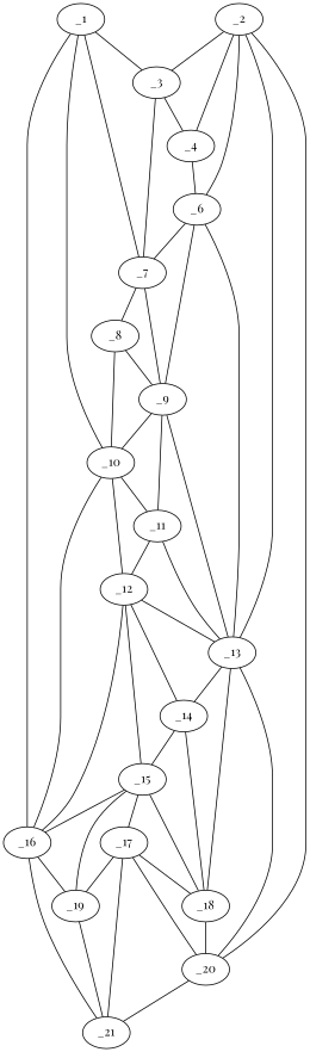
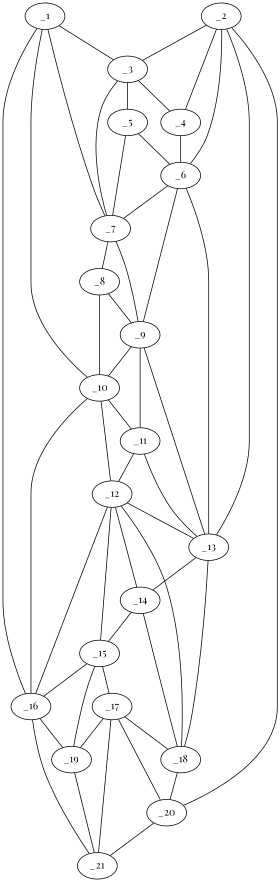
  graph {
    fontname="Playfair Display"
    node [fontname="Playfair Display" x=111 y=66]
    edge [fontname="Playfair Display" valence=2]
    _1 [x=6]
    _3 [x=31 y=58]
    _7 [x=52 y=65]
    _10 [x=65 y=68]
    _16 [y=85]
    _2 [x=20 y=41]
    _4 [x=34 y=49]
    _6 [x=44 y=47]
    _13 [x=90 y=54]
    _20 [x=125 y=59]
+   _5 [x=41 y=49]
    _8 [x=56]
    _9 [x=59 y=51]
    _11 [x=70 y=54]
    _12 [x=77 y=69]
    _19 [x=117 y=77]
    _21 [x=125 y=74]
    _14 [x=97 y=58]
    _18 [x=116 y=59]
    _15 [y=72]
    _17 [x=115 y=70]
    _1 -- _3
    _1 -- _7
    _1 -- _10
    _1 -- _16 [valence=1]
    _3 -- _7 [valence=1]
    _3 -- _4
+   _3 -- _5
    _7 -- _8 [valence=1]
    _7 -- _9
    _10 -- _16
    _10 -- _11
    _10 -- _12
    _16 -- _19
    _16 -- _21 [valence=1]
    _2 -- _3
    _2 -- _4
    _2 -- _6
    _2 -- _13 [valence=1]
    _2 -- _20 [valence=1]
    _4 -- _6
    _6 -- _7
    _6 -- _13
    _6 -- _9
-   _13 -- _20
    _13 -- _14 [valence=1]
    _13 -- _18
    _20 -- _21 [valence=1]
+   _5 -- _7
+   _5 -- _6
    _8 -- _10 [valence=1]
    _8 -- _9
    _9 -- _10 [valence=1]
    _9 -- _13
    _9 -- _11 [valence=1]
    _11 -- _13
    _11 -- _12 [valence=1]
    _12 -- _16
    _12 -- _13
    _12 -- _14 [valence=1]
    _12 -- _15
    _19 -- _21
    _14 -- _18
    _14 -- _15
    _18 -- _20
    _15 -- _16 [valence=1]
    _15 -- _19
-   _15 -- _18 [valence=1]
+   _12 -- _18 [valence=1]
    _15 -- _17
    _17 -- _20
    _17 -- _19
    _17 -- _21 [valence=1]
    _17 -- _18
  }
